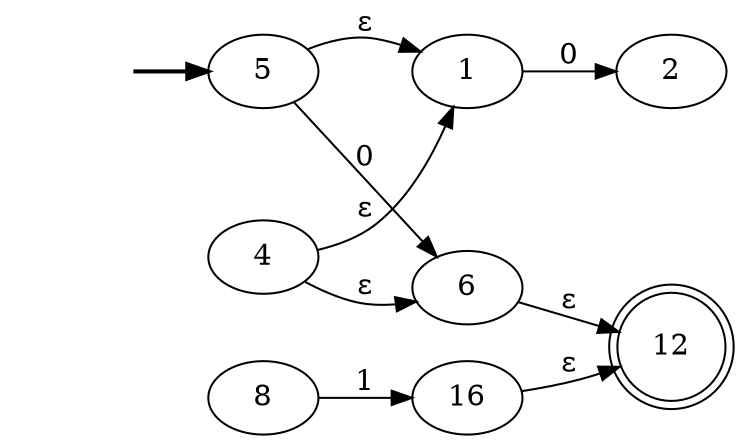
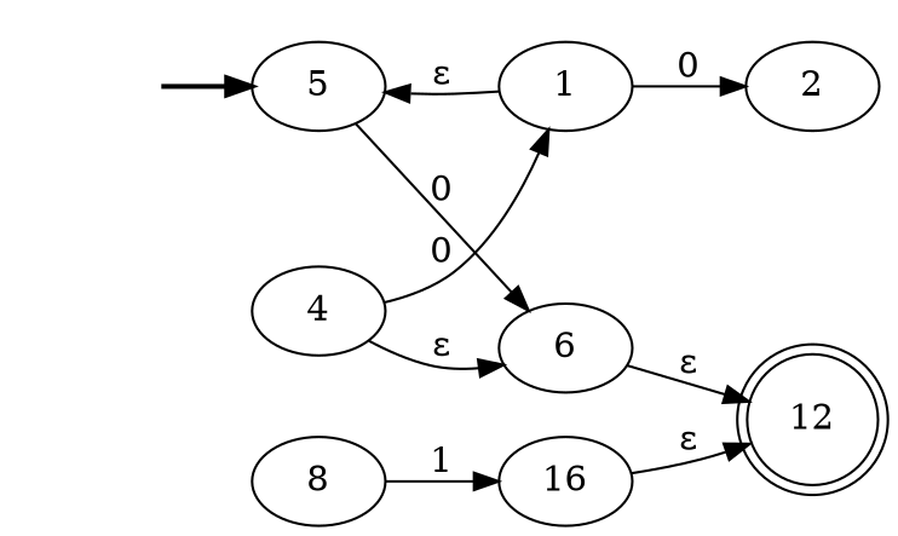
  digraph {
    rankdir=LR
    fake [style=invisible]
    5 [root=true]
    1
    6
    2
    12 [shape=doublecircle]
    4
    n8 [label=16]
    8
    fake -> 5 [style=bold]
-   5 -> 1 [label="ε"]
+   1 -> 5 [label="ε"]
    5 -> 6 [label=0]
    1 -> 2 [label=0]
    6 -> 12 [label="ε"]
-   4 -> 1 [label="ε"]
+   4 -> 1 [label=0]
    4 -> 6 [label="ε"]
    n8 -> 12 [label="ε"]
    8 -> n8 [label=1]
  }
